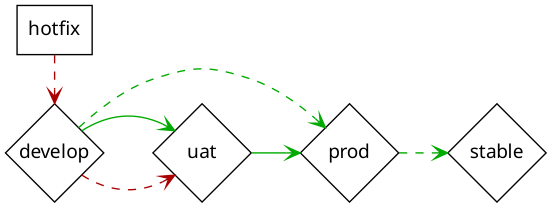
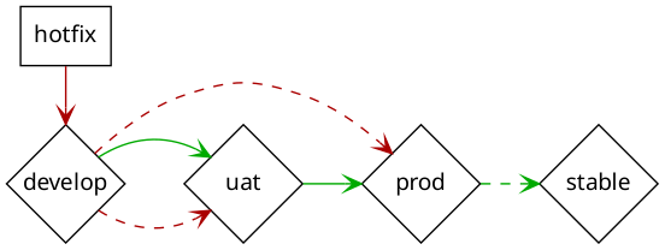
  digraph {
    fontname="Noto Sans"
    nodesep=0.5
    node [fixedsize=shape fontname="Noto Sans" shape=diamond]
    edge [arrowhead=vee color="#aa0000" fontname="Noto Sans" fontsize=10]
    develop [height=1 width=1]
    uat [height=1 width=1]
    prod [height=1 width=1]
    stable [height=1 width=1]
    hotfix [shape=box fixedsize=""]
    subgraph sub_1 {
      rank=same
      subgraph sub_2 {
        rank=same
        develop
        uat
        prod
        stable
      }
    }
    subgraph sub_3 {
      develop
      uat
      prod
      hotfix
    }
    develop -> uat [style=dashed]
    develop -> uat [color="#00aa00"]
-   develop -> prod [color="#00aa00" style=dashed]
+   develop -> prod [style=dashed]
    uat -> prod [color="#00aa00"]
    prod -> stable [color="#00aa00" style=dashed]
-   hotfix -> develop [style=dashed]
+   hotfix -> develop
  }
